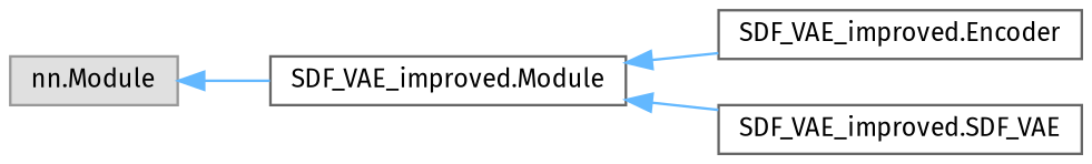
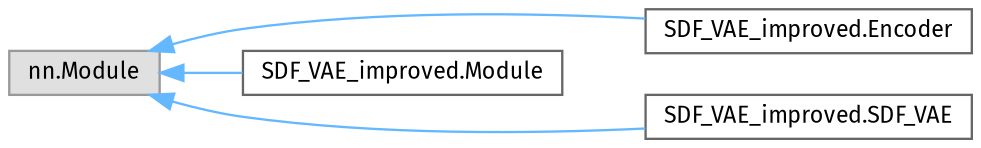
  digraph {
    fontname="Fira Sans"
    rankdir=LR
    node [color=grey40 fillcolor=white fontname="Fira Sans" fontsize=10 shape=box style=filled]
    edge [color=steelblue1 dir=back fontname="Fira Sans" fontsize=10 labelfontname=Helvetica labelfontsize=10 style=solid]
    n1 [color=grey60 fillcolor="#E0E0E0" height=0.2 label="nn.Module" width=0.4]
    n2 [height=0.2 label="SDF_VAE_improved.Module" width=0.4]
    n3 [height=0.2 label="SDF_VAE_improved.Encoder" width=0.4]
    n4 [height=0.2 label="SDF_VAE_improved.SDF_VAE" width=0.4]
    n1 -> n2
-   n2 -> n3
-   n2 -> n4
+   n1 -> n3
+   n1 -> n4
  }
